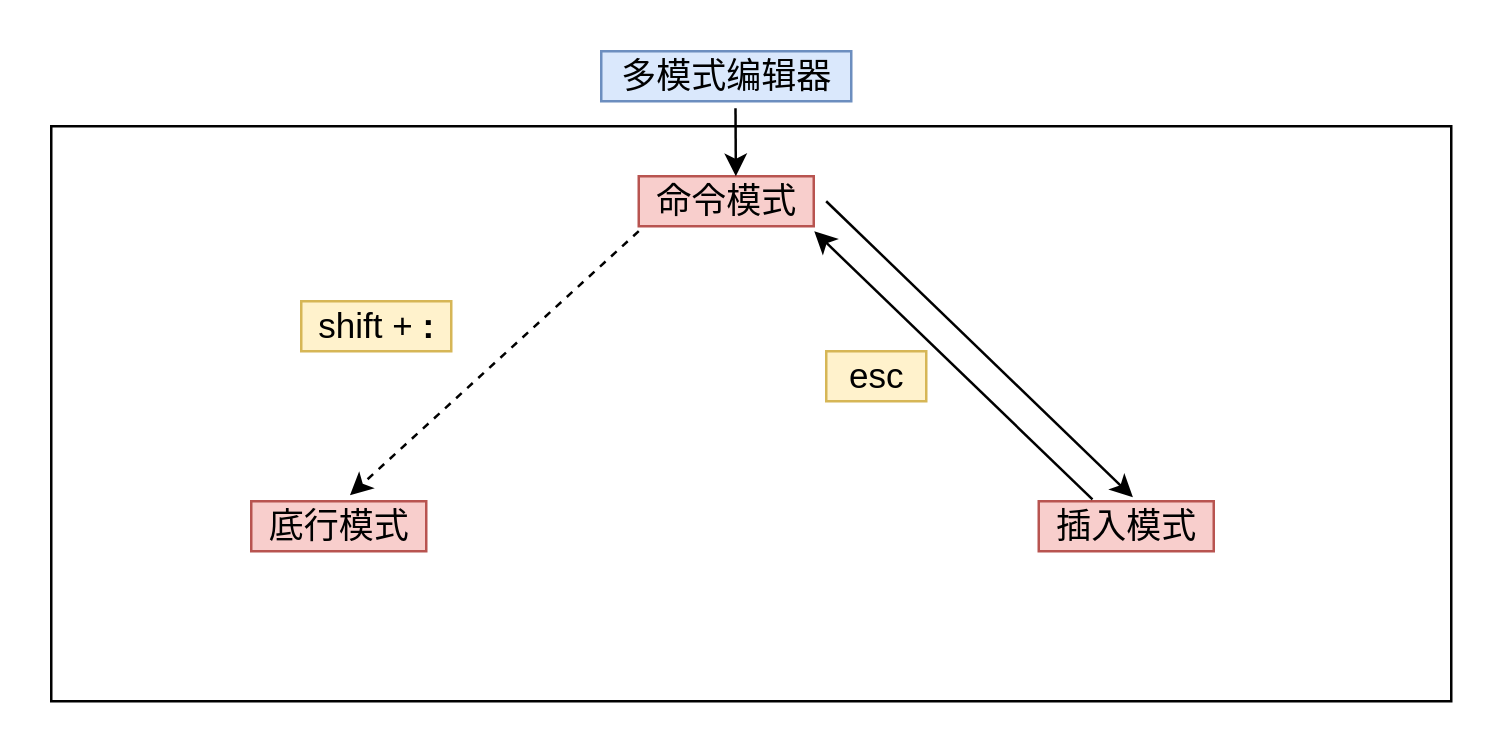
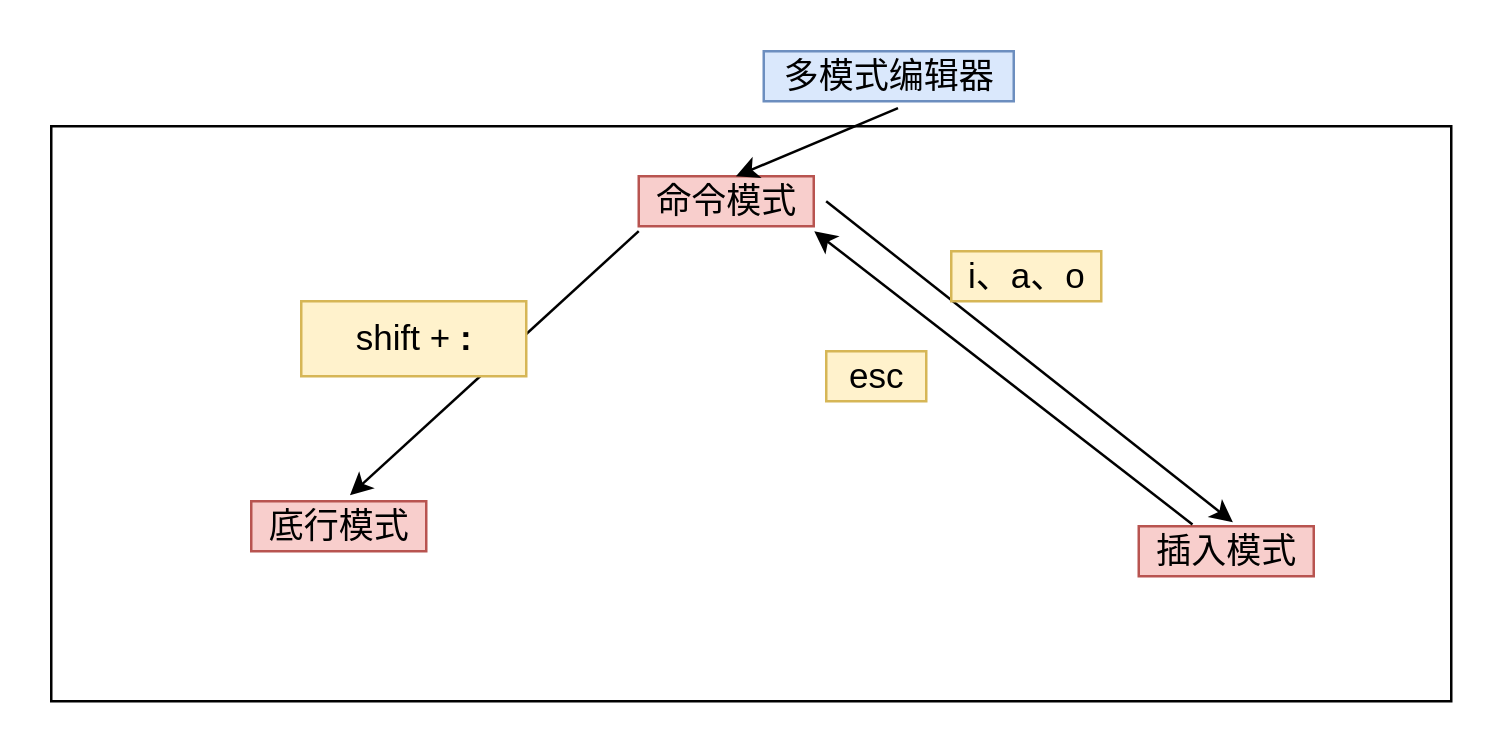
  <mxCell id="0" />
  <mxCell id="1" parent="0" />
- <mxCell id="2" value="多模式编辑器" style="text;html=1;align=center;verticalAlign=middle;resizable=0;points=[];autosize=1;strokeColor=#6c8ebf;fillColor=#dae8fc;fontSize=14;" vertex="1" parent="1"><mxGeometry x="240" y="20" width="100" height="20" as="geometry" /></mxCell>
+ <mxCell id="2" value="多模式编辑器" style="text;html=1;align=center;verticalAlign=middle;resizable=0;points=[];autosize=1;strokeColor=#6c8ebf;fillColor=#dae8fc;fontSize=14;" vertex="1" parent="1"><mxGeometry x="305" y="20" width="100" height="20" as="geometry" /></mxCell>
  <mxCell id="3" value="命令模式" style="text;html=1;align=center;verticalAlign=middle;resizable=0;points=[];autosize=1;strokeColor=#b85450;fillColor=#f8cecc;fontSize=14;" vertex="1" parent="1"><mxGeometry x="255" y="70" width="70" height="20" as="geometry" /></mxCell>
- <mxCell id="4" value="插入模式" style="text;html=1;align=center;verticalAlign=middle;resizable=0;points=[];autosize=1;strokeColor=#b85450;fillColor=#f8cecc;fontSize=14;" vertex="1" parent="1"><mxGeometry x="415" y="200" width="70" height="20" as="geometry" /></mxCell>
+ <mxCell id="4" value="插入模式" style="text;html=1;align=center;verticalAlign=middle;resizable=0;points=[];autosize=1;strokeColor=#b85450;fillColor=#f8cecc;fontSize=14;" vertex="1" parent="1"><mxGeometry x="455" y="210" width="70" height="20" as="geometry" /></mxCell>
  <mxCell id="5" value="底行模式" style="text;html=1;align=center;verticalAlign=middle;resizable=0;points=[];autosize=1;strokeColor=#b85450;fillColor=#f8cecc;fontSize=14;" vertex="1" parent="1"><mxGeometry x="100" y="200" width="70" height="20" as="geometry" /></mxCell>
  <mxCell id="6" value="" style="endArrow=classic;html=1;rounded=0;fontSize=14;entryX=0.538;entryY=-0.078;entryDx=0;entryDy=0;entryPerimeter=0;exitX=1.071;exitY=0.5;exitDx=0;exitDy=0;exitPerimeter=0;" edge="1" parent="1" source="3" target="4"><mxGeometry width="50" height="50" relative="1" as="geometry"><mxPoint x="270" y="190" as="sourcePoint" /><mxPoint x="320" y="140" as="targetPoint" /></mxGeometry></mxCell>
+ <mxCell id="7" value="i、a、o" style="text;html=1;align=center;verticalAlign=middle;resizable=0;points=[];autosize=1;strokeColor=#d6b656;fillColor=#fff2cc;fontSize=14;" vertex="1" parent="1"><mxGeometry x="380" y="100" width="60" height="20" as="geometry" /></mxCell>
  <mxCell id="8" value="" style="endArrow=classic;html=1;rounded=0;fontSize=14;entryX=1.003;entryY=1.098;entryDx=0;entryDy=0;entryPerimeter=0;exitX=0.307;exitY=-0.037;exitDx=0;exitDy=0;exitPerimeter=0;" edge="1" parent="1" source="4" target="3"><mxGeometry width="50" height="50" relative="1" as="geometry"><mxPoint x="270" y="190" as="sourcePoint" /><mxPoint x="320" y="140" as="targetPoint" /></mxGeometry></mxCell>
  <mxCell id="9" value="esc" style="text;html=1;align=center;verticalAlign=middle;resizable=0;points=[];autosize=1;strokeColor=#d6b656;fillColor=#fff2cc;fontSize=14;" vertex="1" parent="1"><mxGeometry x="330" y="140" width="40" height="20" as="geometry" /></mxCell>
- <mxCell id="10" value="" style="endArrow=classic;html=1;rounded=0;fontSize=14;entryX=0.564;entryY=-0.118;entryDx=0;entryDy=0;entryPerimeter=0;exitX=0;exitY=1.098;exitDx=0;exitDy=0;exitPerimeter=0;dashed=1;" edge="1" parent="1" source="3" target="5"><mxGeometry width="50" height="50" relative="1" as="geometry"><mxPoint x="270" y="190" as="sourcePoint" /><mxPoint x="320" y="140" as="targetPoint" /></mxGeometry></mxCell>
- <mxCell id="11" value="shift + &lt;b&gt;:&lt;/b&gt;" style="text;html=1;align=center;verticalAlign=middle;resizable=0;points=[];autosize=1;strokeColor=#d6b656;fillColor=#fff2cc;fontSize=14;" vertex="1" parent="1"><mxGeometry x="120" y="120" width="60" height="20" as="geometry" /></mxCell>
+ <mxCell id="10" value="" style="endArrow=classic;html=1;rounded=0;fontSize=14;entryX=0.564;entryY=-0.118;entryDx=0;entryDy=0;entryPerimeter=0;exitX=0;exitY=1.098;exitDx=0;exitDy=0;exitPerimeter=0;" edge="1" parent="1" source="3" target="5"><mxGeometry width="50" height="50" relative="1" as="geometry"><mxPoint x="270" y="190" as="sourcePoint" /><mxPoint x="320" y="140" as="targetPoint" /></mxGeometry></mxCell>
+ <mxCell id="11" value="shift + &lt;b&gt;:&lt;/b&gt;" style="text;html=1;align=center;verticalAlign=middle;resizable=0;points=[];autosize=1;strokeColor=#d6b656;fillColor=#fff2cc;fontSize=14;" vertex="1" parent="1"><mxGeometry x="120" y="120" width="90" height="30" as="geometry" /></mxCell>
  <mxCell id="12" value="" style="rounded=0;whiteSpace=wrap;html=1;fontSize=14;fillColor=none;" vertex="1" parent="1"><mxGeometry x="20" y="50" width="560" height="230" as="geometry" /></mxCell>
  <mxCell id="13" value="" style="endArrow=classic;html=1;rounded=0;fontSize=14;exitX=0.537;exitY=1.138;exitDx=0;exitDy=0;exitPerimeter=0;entryX=0.489;entryY=0.087;entryDx=0;entryDy=0;entryPerimeter=0;" edge="1" parent="1" source="2" target="12"><mxGeometry width="50" height="50" relative="1" as="geometry"><mxPoint x="270" y="190" as="sourcePoint" /><mxPoint x="320" y="140" as="targetPoint" /></mxGeometry></mxCell>
